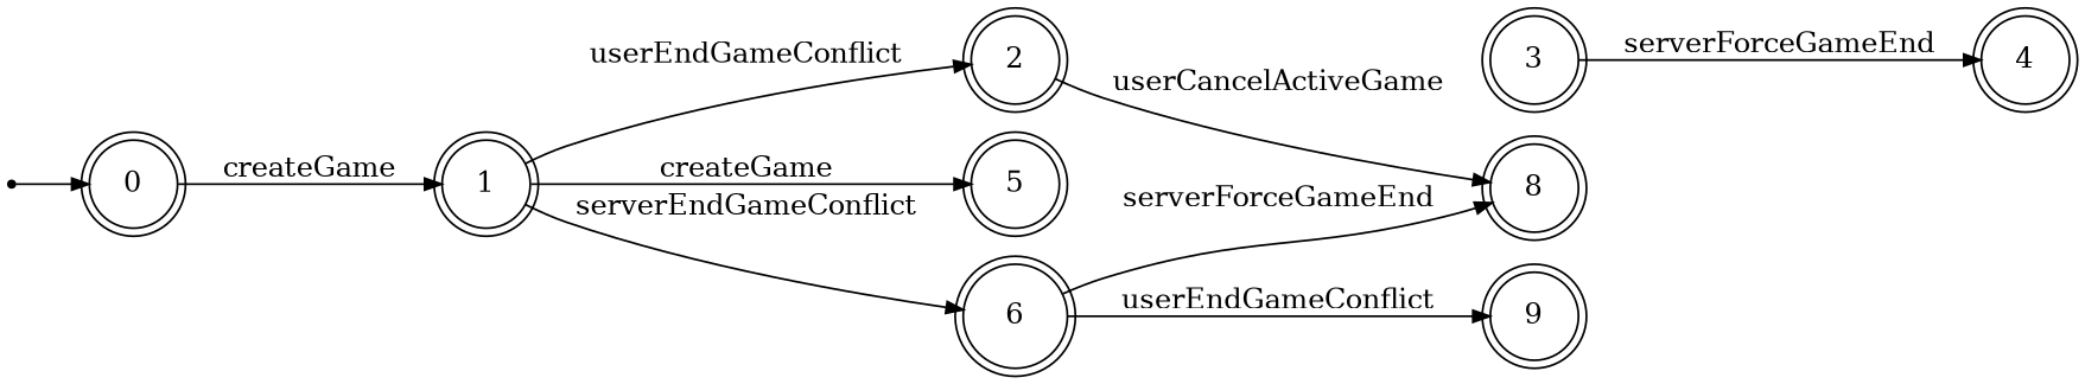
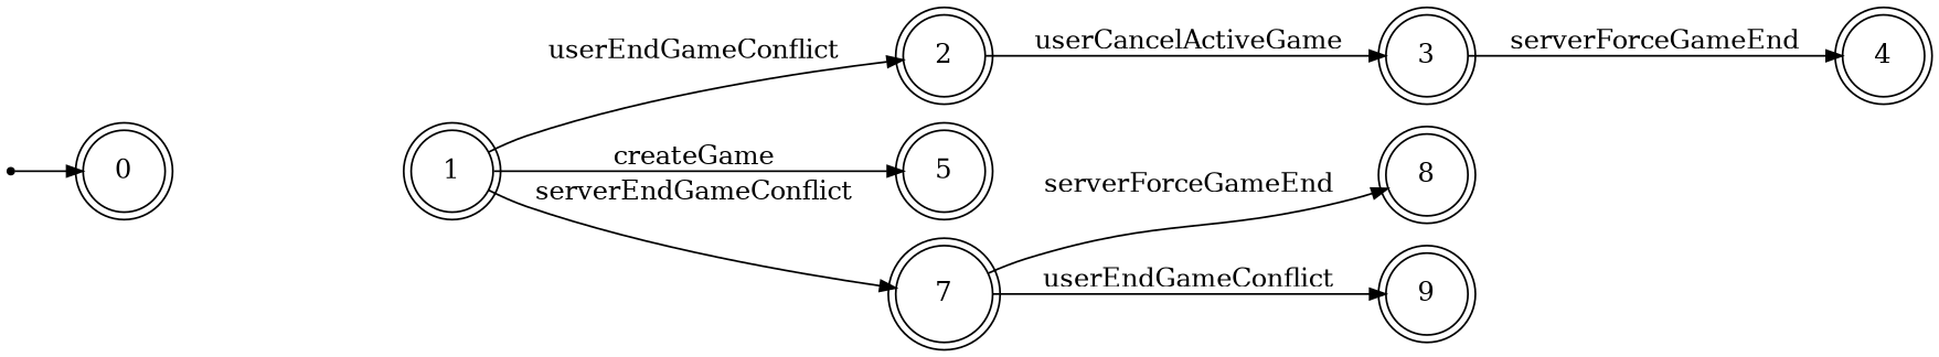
  digraph {
    rankdir=LR
    ranksep=0.5
    node [fontsize=14.0 shape=doublecircle]
    edge [arrowsize=0.85 fontsize=14.0]
    Initial [shape=point]
    0
    1
    2
    5
-   6
+   6 [label=7]
    3
    n8 [label=9]
    8
    4
    Initial -> 0 [fontsize=""]
-   0 -> 1 [label=" createGame "]
    1 -> 2 [label=" userEndGameConflict "]
    1 -> 5 [label=" createGame "]
    1 -> 6 [label=" serverEndGameConflict "]
-   2 -> 8 [label=" userCancelActiveGame "]
+   2 -> 3 [label=" userCancelActiveGame "]
    6 -> n8 [label=" userEndGameConflict "]
    6 -> 8 [label=" serverForceGameEnd "]
    3 -> 4 [label=" serverForceGameEnd "]
  }
